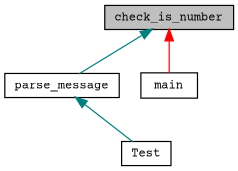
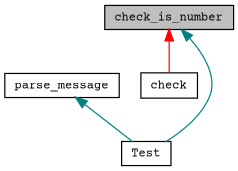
  digraph {
    fontname="Courier Prime"
    rankdir=TB
    node [color=black fillcolor=white fontname="Courier Prime" fontsize=10 shape=record style=filled]
    edge [color=teal dir=back fontname="Courier Prime" fontsize=10 labelfontname=Helvetica labelfontsize=10 style=solid]
    n1 [fillcolor=grey75 fontcolor=black height=0.2 label=check_is_number width=0.4]
    n2 [height=0.2 label=parse_message width=0.4]
-   n3 [height=0.2 label=main width=0.4]
+   n3 [height=0.2 label=check width=0.4]
    n4 [height=0.2 label=Test width=0.4]
-   n1 -> n2
+   n1 -> n4
    n1 -> n3 [color=red]
    n2 -> n4
  }
